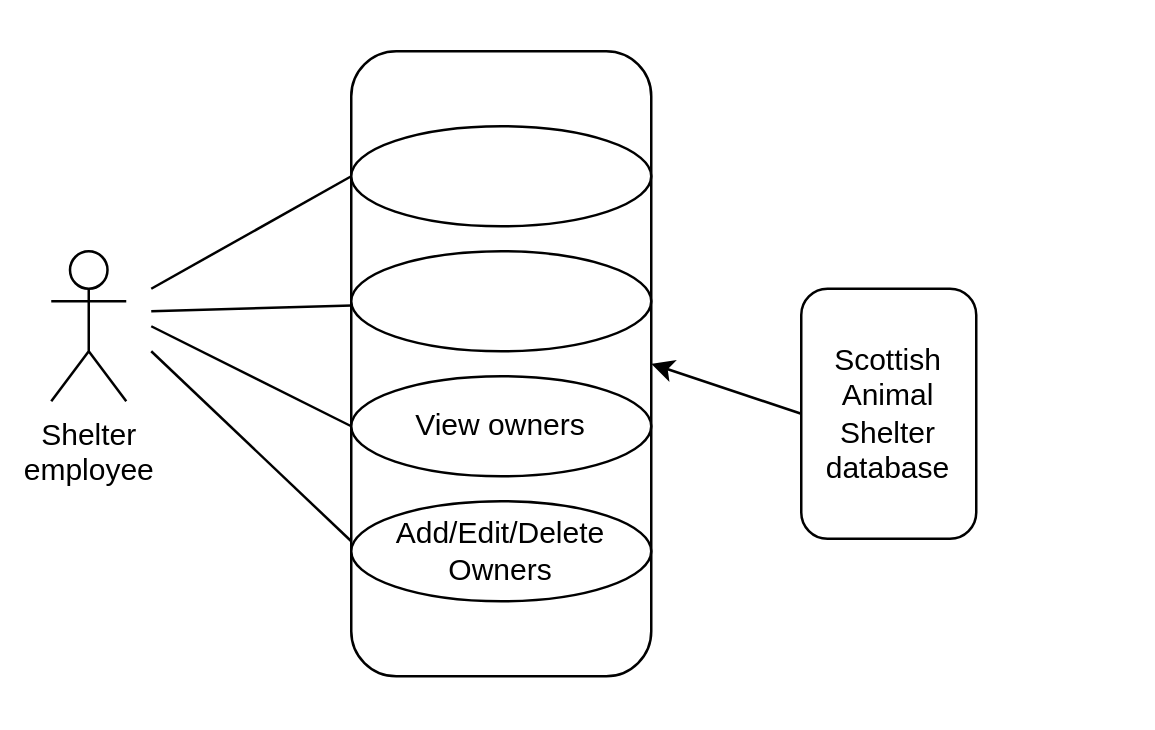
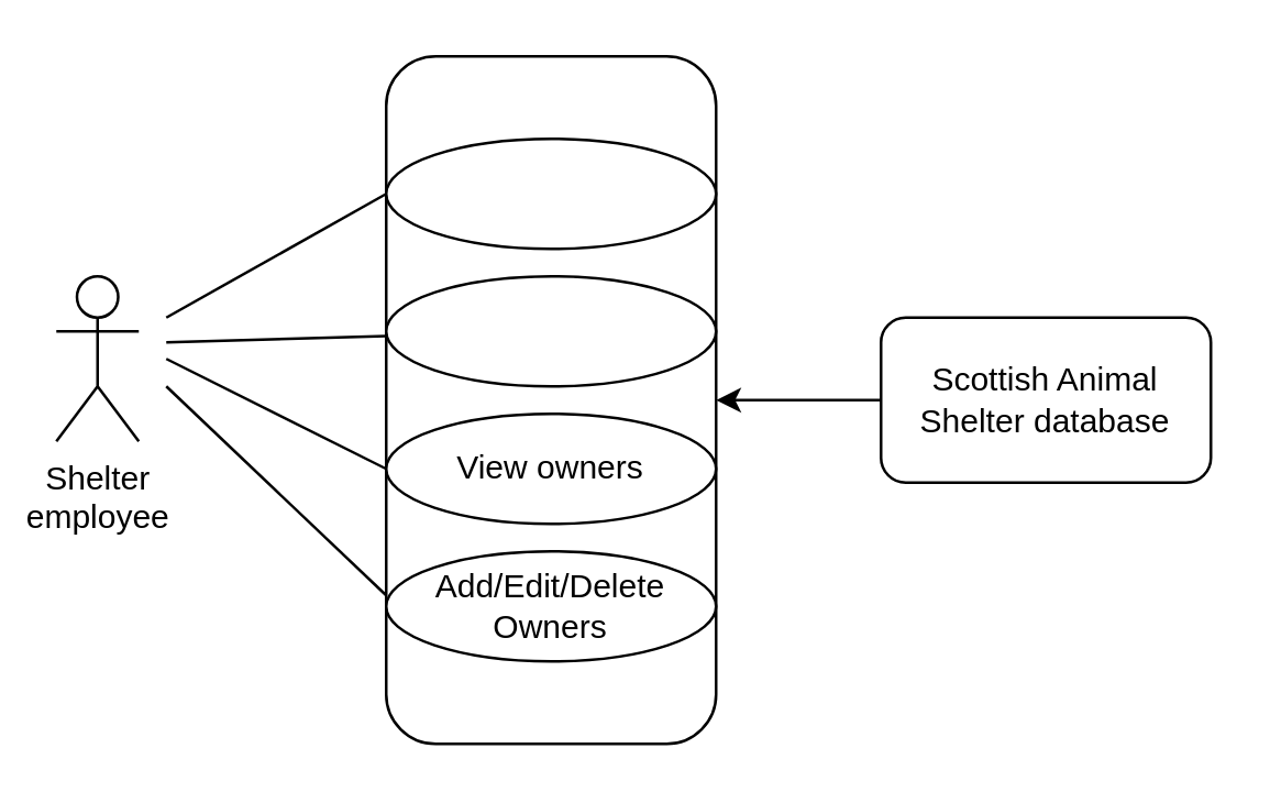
  <mxCell id="0" />
  <mxCell id="1" parent="0" />
  <mxCell id="2" value="" style="rounded=1;whiteSpace=wrap;html=1;" vertex="1" parent="1"><mxGeometry x="140" y="20" width="120" height="250" as="geometry" /></mxCell>
  <mxCell id="3" value="Shelter&lt;br&gt;employee" style="shape=umlActor;verticalLabelPosition=bottom;labelBackgroundColor=#ffffff;verticalAlign=top;html=1;outlineConnect=0;" parent="1" vertex="1"><mxGeometry x="20" y="100" width="30" height="60" as="geometry" /></mxCell>
  <mxCell id="4" value="" style="group" parent="1" vertex="1" connectable="0"><mxGeometry x="140" y="100" width="120" height="40" as="geometry" /></mxCell>
  <mxCell id="5" value="" style="ellipse;whiteSpace=wrap;html=1;" parent="4" vertex="1"><mxGeometry width="120" height="40" as="geometry" /></mxCell>
  <mxCell id="6" value="" style="group" parent="1" vertex="1" connectable="0"><mxGeometry x="140" y="50" width="120" height="40" as="geometry" /></mxCell>
  <mxCell id="7" value="" style="ellipse;whiteSpace=wrap;html=1;" parent="6" vertex="1"><mxGeometry width="120" height="40" as="geometry" /></mxCell>
  <mxCell id="8" value="" style="group" parent="1" vertex="1" connectable="0"><mxGeometry x="140" y="150" width="120" height="40" as="geometry" /></mxCell>
  <mxCell id="9" value="" style="group" parent="8" vertex="1" connectable="0"><mxGeometry width="120" height="40" as="geometry" /></mxCell>
  <mxCell id="10" value="" style="ellipse;whiteSpace=wrap;html=1;" parent="9" vertex="1"><mxGeometry width="120" height="40" as="geometry" /></mxCell>
  <mxCell id="11" value="View owners" style="text;html=1;strokeColor=none;fillColor=none;align=center;verticalAlign=middle;whiteSpace=wrap;rounded=0;" parent="9" vertex="1"><mxGeometry x="15" y="10" width="90" height="20" as="geometry" /></mxCell>
  <mxCell id="12" value="" style="group" parent="1" vertex="1" connectable="0"><mxGeometry x="140" y="200" width="120" height="40" as="geometry" /></mxCell>
  <mxCell id="13" value="" style="ellipse;whiteSpace=wrap;html=1;" parent="12" vertex="1"><mxGeometry width="120" height="40" as="geometry" /></mxCell>
  <mxCell id="14" value="Add/Edit/Delete Owners" style="text;html=1;strokeColor=none;fillColor=none;align=center;verticalAlign=middle;whiteSpace=wrap;rounded=0;" parent="12" vertex="1"><mxGeometry x="15" y="10" width="90" height="20" as="geometry" /></mxCell>
  <mxCell id="15" value="" style="endArrow=none;html=1;entryX=0;entryY=0.5;entryDx=0;entryDy=0;" parent="1" target="7" edge="1"><mxGeometry width="50" height="50" relative="1" as="geometry"><mxPoint x="60" y="115" as="sourcePoint" /><mxPoint x="140" y="65" as="targetPoint" /></mxGeometry></mxCell>
  <mxCell id="16" value="" style="endArrow=none;html=1;" parent="1" target="5" edge="1"><mxGeometry width="50" height="50" relative="1" as="geometry"><mxPoint x="60" y="124" as="sourcePoint" /><mxPoint x="150" y="80" as="targetPoint" /></mxGeometry></mxCell>
  <mxCell id="17" value="" style="endArrow=none;html=1;entryX=0;entryY=0.5;entryDx=0;entryDy=0;" parent="1" target="10" edge="1"><mxGeometry width="50" height="50" relative="1" as="geometry"><mxPoint x="60" y="130" as="sourcePoint" /><mxPoint x="120" y="140" as="targetPoint" /></mxGeometry></mxCell>
  <mxCell id="18" value="" style="endArrow=none;html=1;" parent="1" edge="1"><mxGeometry width="50" height="50" relative="1" as="geometry"><mxPoint x="60" y="140" as="sourcePoint" /><mxPoint x="140" y="216" as="targetPoint" /></mxGeometry></mxCell>
- <mxCell id="19" value="Scottish Animal Shelter database" style="rounded=1;whiteSpace=wrap;html=1;" parent="1" vertex="1"><mxGeometry x="320" y="115" width="70" height="100" as="geometry" /></mxCell>
+ <mxCell id="19" value="Scottish Animal Shelter database" style="rounded=1;whiteSpace=wrap;html=1;" parent="1" vertex="1"><mxGeometry x="320" y="115" width="120" height="60" as="geometry" /></mxCell>
  <mxCell id="20" value="" style="endArrow=classic;html=1;exitX=0;exitY=0.5;exitDx=0;exitDy=0;entryX=1;entryY=0.5;entryDx=0;entryDy=0;" edge="1" parent="1" source="19" target="2"><mxGeometry width="50" height="50" relative="1" as="geometry"><mxPoint x="310" y="90" as="sourcePoint" /><mxPoint x="260" y="140" as="targetPoint" /></mxGeometry></mxCell>
